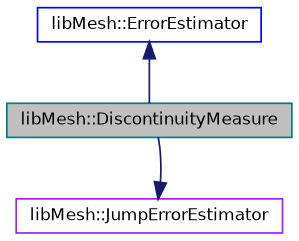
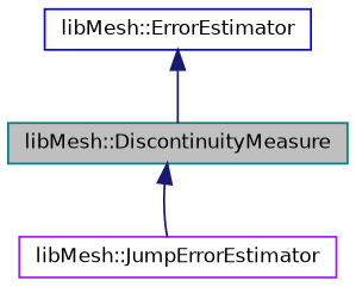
  digraph {
    node [fillcolor=white fontname=Helvetica fontsize=10 shape=record style=filled]
    edge [color=midnightblue dir=back fontname=Helvetica fontsize=10 labelfontname=Helvetica labelfontsize=10 style=solid]
    n1 [color=teal fillcolor=grey75 fontcolor=black height=0.2 label="libMesh::DiscontinuityMeasure" width=0.4]
    n2 [color=purple height=0.2 label="libMesh::JumpErrorEstimator" width=0.4]
    n3 [color=blue height=0.2 label="libMesh::ErrorEstimator" width=0.4]
-   n2 -> n1
+   n1 -> n2
    n3 -> n1
  }
